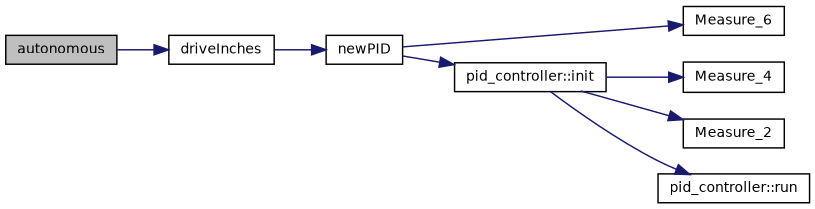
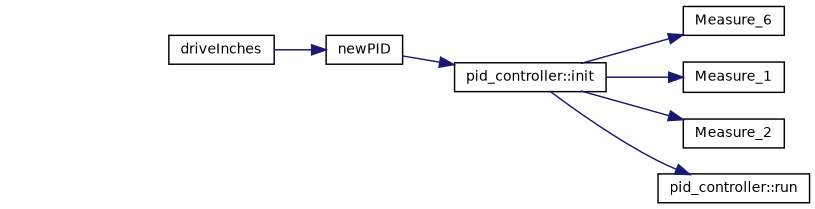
  digraph {
    rankdir=LR
    node [color=black fillcolor=white fontname=Helvetica fontsize=10 shape=record style=filled]
    edge [color=midnightblue fontname=Helvetica fontsize=10 labelfontname=Helvetica labelfontsize=10 style=solid]
-   n1 [fillcolor=grey75 fontcolor=black height=0.2 label=autonomous width=0.4]
    n2 [height=0.2 label=driveInches width=0.4]
    n3 [height=0.2 label=newPID width=0.4]
    n4 [height=0.2 label="pid_controller::init" width=0.4]
    n5 [height=0.2 label=Measure_6 width=0.4]
-   n6 [height=0.2 label=Measure_4 width=0.4]
+   n6 [height=0.2 label=Measure_1 width=0.4]
    n7 [height=0.2 label=Measure_2 width=0.4]
    n8 [height=0.2 label="pid_controller::run" width=0.4]
-   n1 -> n2
    n2 -> n3
    n3 -> n4
-   n3 -> n5
+   n4 -> n5
    n4 -> n6
    n4 -> n7
    n4 -> n8
  }
